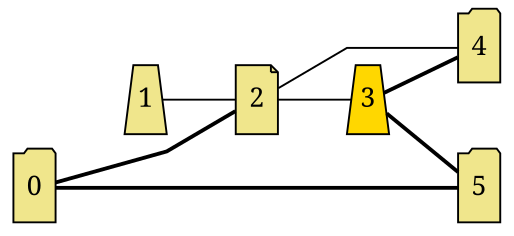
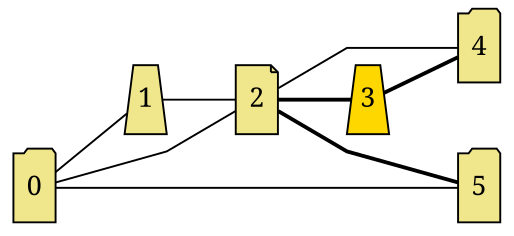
  graph {
    fontname="Noto Serif"
    rankdir=LR
    splines=polyline
    node [fillcolor=khaki fixedsize=true fontname="Noto Serif" shape=folder style=filled]
    edge [fontname="Noto Serif" style=solid]
    0 [width=0.3]
    1 [shape=trapezium width=0.3]
    2 [shape=note width=0.3]
    5 [width=0.3]
    3 [fillcolor=gold shape=trapezium width=0.3]
    4 [width=0.3]
-   0 -- 2 [style=bold]
-   0 -- 5 [style=bold]
+   0 -- 1
+   0 -- 2
+   0 -- 5
    1 -- 2
-   2 -- 3
+   2 -- 3 [style=bold]
    2 -- 4
-   3 -- 5 [style=bold]
+   2 -- 5 [style=bold]
    3 -- 4 [style=bold]
  }
